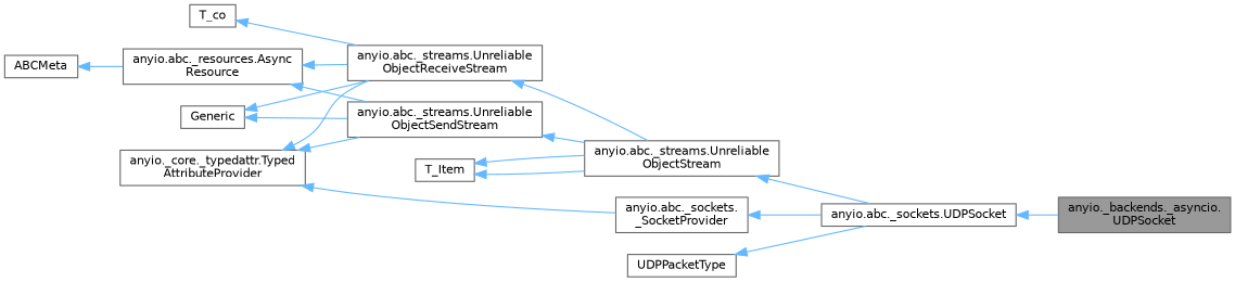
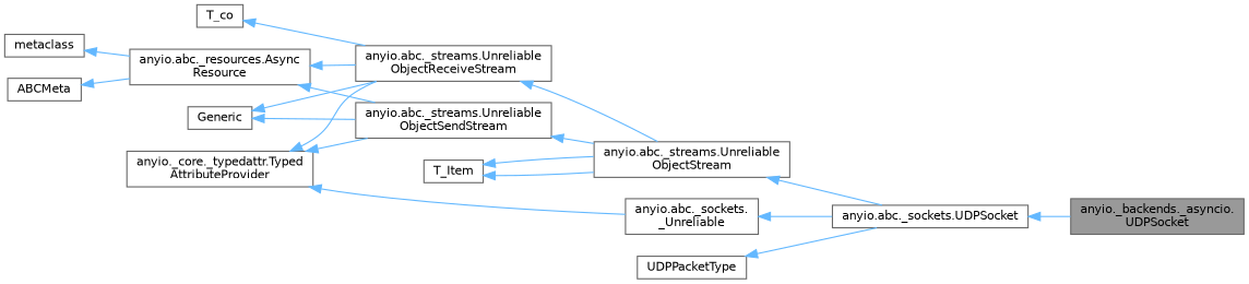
  digraph {
    rankdir=LR
    node [color=gray40 fillcolor=white fontname=Helvetica fontsize=10 shape=box style=filled]
    edge [color=steelblue1 dir=back fontname=Helvetica fontsize=10 labelfontname=Helvetica labelfontsize=10 style=solid]
    n1 [fillcolor=grey60 fontcolor=black height=0.2 label="anyio._backends._asyncio.\lUDPSocket" width=0.4]
    n2 [height=0.2 label="anyio.abc._sockets.UDPSocket" width=0.4]
    n3 [height=0.2 label="anyio.abc._streams.Unreliable\lObjectStream" width=0.4]
    n4 [height=0.2 label="anyio.abc._streams.Unreliable\lObjectReceiveStream" width=0.4]
    n5 [height=0.2 label=Generic width=0.4]
    n6 [height=0.2 label="anyio.abc._streams.Unreliable\lObjectSendStream" width=0.4]
    n7 [height=0.2 label=T_co width=0.4]
    n8 [height=0.2 label="anyio.abc._resources.Async\lResource" width=0.4]
+   n9 [height=0.2 label=metaclass width=0.4]
    n10 [height=0.2 label=ABCMeta width=0.4]
    n11 [height=0.2 label="anyio._core._typedattr.Typed\lAttributeProvider" width=0.4]
-   n12 [height=0.2 label="anyio.abc._sockets.\l_SocketProvider" width=0.4]
+   n12 [height=0.2 label="anyio.abc._sockets.\l_Unreliable" width=0.4]
    n13 [height=0.2 label=T_Item width=0.4]
    n14 [height=0.2 label=UDPPacketType width=0.4]
    n2 -> n1
    n3 -> n2
    n4 -> n3
    n5 -> n4
    n5 -> n6
    n6 -> n3
    n7 -> n4
    n8 -> n4
    n8 -> n6
+   n9 -> n8
    n10 -> n8
    n11 -> n4
    n11 -> n6
    n11 -> n12
    n12 -> n2
    n13 -> n3
    n13 -> n3
    n14 -> n2
  }
